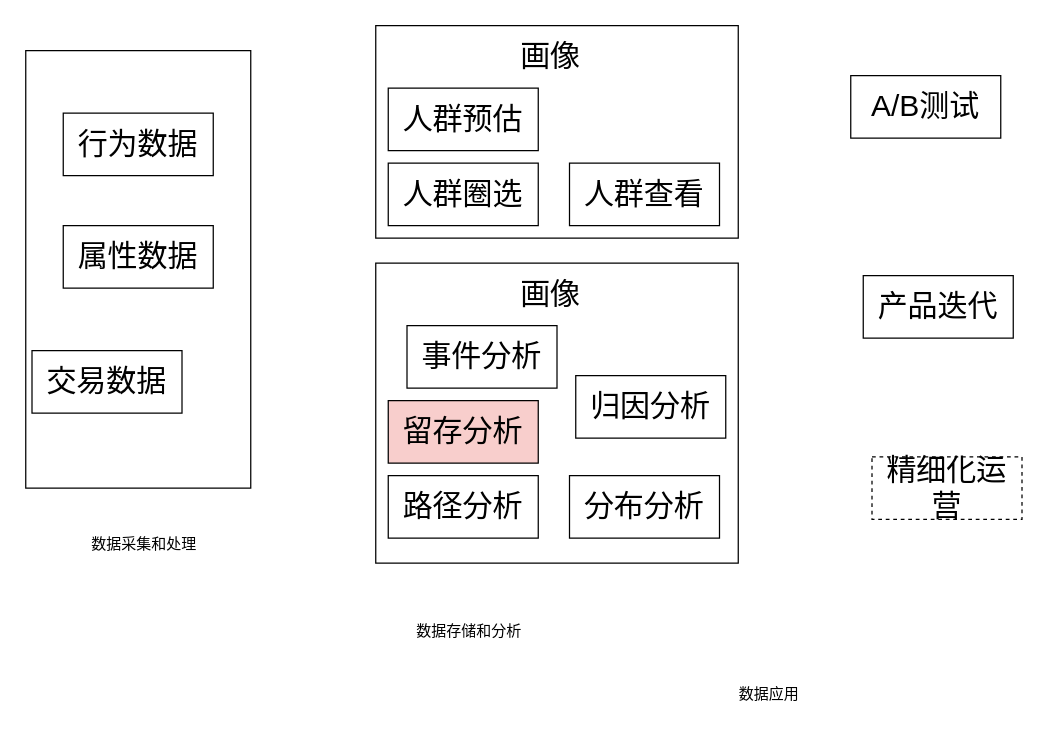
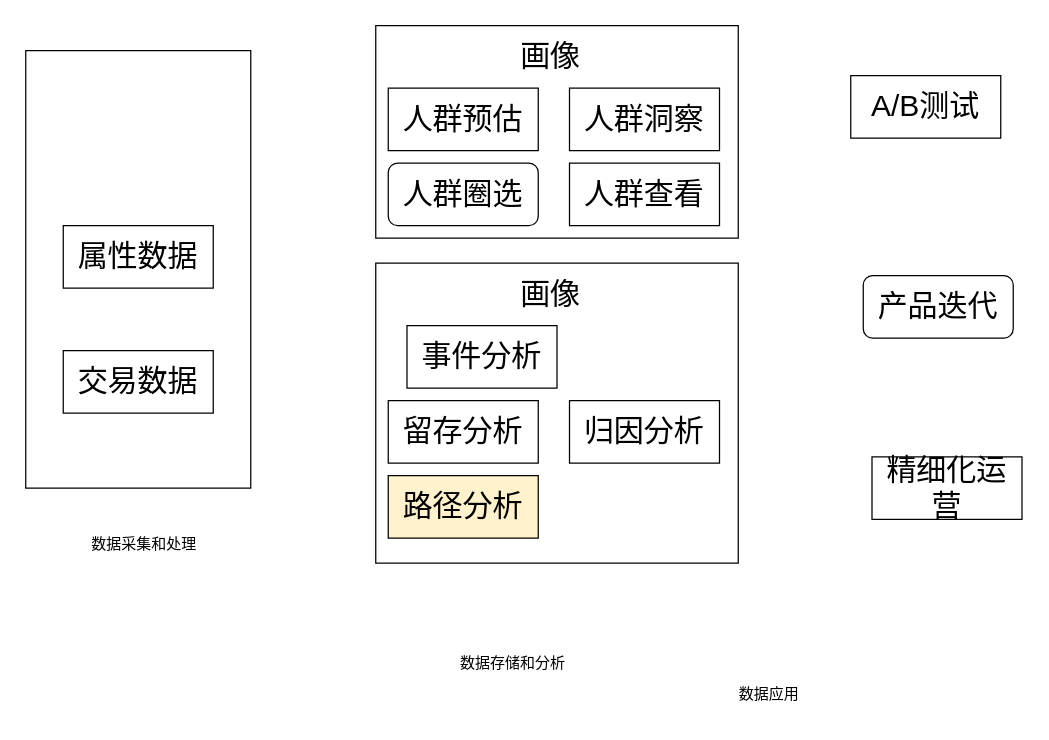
  <mxCell id="0" />
  <mxCell id="1" parent="0" />
  <mxCell id="2" value="" style="rounded=0;whiteSpace=wrap;html=1;" vertex="1" parent="1"><mxGeometry x="20" y="40" width="180" height="350" as="geometry" /></mxCell>
- <mxCell id="3" value="&lt;font style=&quot;font-size: 24px;&quot;&gt;行为数据&lt;/font&gt;" style="rounded=0;whiteSpace=wrap;html=1;" vertex="1" parent="1"><mxGeometry x="50" y="90" width="120" height="50" as="geometry" /></mxCell>
  <mxCell id="4" value="&lt;font style=&quot;font-size: 24px;&quot;&gt;属性数据&lt;/font&gt;" style="rounded=0;whiteSpace=wrap;html=1;" vertex="1" parent="1"><mxGeometry x="50" y="180" width="120" height="50" as="geometry" /></mxCell>
- <mxCell id="5" value="&lt;font style=&quot;font-size: 24px;&quot;&gt;交易数据&lt;/font&gt;" style="rounded=0;whiteSpace=wrap;html=1;" vertex="1" parent="1"><mxGeometry x="25" y="280" width="120" height="50" as="geometry" /></mxCell>
+ <mxCell id="5" value="&lt;font style=&quot;font-size: 24px;&quot;&gt;交易数据&lt;/font&gt;" style="rounded=0;whiteSpace=wrap;html=1;" vertex="1" parent="1"><mxGeometry x="50" y="280" width="120" height="50" as="geometry" /></mxCell>
  <mxCell id="6" value="" style="rounded=0;whiteSpace=wrap;html=1;" vertex="1" parent="1"><mxGeometry x="300" y="20" width="290" height="170" as="geometry" /></mxCell>
  <mxCell id="7" value="&lt;span style=&quot;font-size: 24px;&quot;&gt;人群预估&lt;/span&gt;" style="rounded=0;whiteSpace=wrap;html=1;" vertex="1" parent="1"><mxGeometry x="310" y="70" width="120" height="50" as="geometry" /></mxCell>
  <mxCell id="8" value="&lt;font style=&quot;font-size: 24px;&quot;&gt;人群查看&lt;/font&gt;" style="rounded=0;whiteSpace=wrap;html=1;" vertex="1" parent="1"><mxGeometry x="455" y="130" width="120" height="50" as="geometry" /></mxCell>
- <mxCell id="9" value="&lt;span style=&quot;font-size: 24px;&quot;&gt;人群圈选&lt;/span&gt;" style="rounded=0;whiteSpace=wrap;html=1;" vertex="1" parent="1"><mxGeometry x="310" y="130" width="120" height="50" as="geometry" /></mxCell>
+ <mxCell id="9" value="&lt;span style=&quot;font-size: 24px;&quot;&gt;人群圈选&lt;/span&gt;" style="whiteSpace=wrap;html=1;rounded=1;" vertex="1" parent="1"><mxGeometry x="310" y="130" width="120" height="50" as="geometry" /></mxCell>
+ <mxCell id="10" value="&lt;font style=&quot;font-size: 24px;&quot;&gt;人群洞察&lt;/font&gt;" style="rounded=0;whiteSpace=wrap;html=1;" vertex="1" parent="1"><mxGeometry x="455" y="70" width="120" height="50" as="geometry" /></mxCell>
  <mxCell id="11" value="&lt;font style=&quot;font-size: 24px;&quot;&gt;画像&lt;/font&gt;" style="text;html=1;strokeColor=none;fillColor=none;align=center;verticalAlign=middle;whiteSpace=wrap;rounded=0;" vertex="1" parent="1"><mxGeometry x="410" y="30" width="60" height="30" as="geometry" /></mxCell>
  <mxCell id="12" value="数据采集和处理" style="text;html=1;strokeColor=none;fillColor=none;align=center;verticalAlign=middle;whiteSpace=wrap;rounded=0;" vertex="1" parent="1"><mxGeometry x="60" y="420" width="110" height="30" as="geometry" /></mxCell>
- <mxCell id="13" value="数据存储和分析" style="text;html=1;strokeColor=none;fillColor=none;align=center;verticalAlign=middle;whiteSpace=wrap;rounded=0;" vertex="1" parent="1"><mxGeometry x="320" y="490" width="110" height="30" as="geometry" /></mxCell>
+ <mxCell id="13" value="数据存储和分析" style="text;html=1;strokeColor=none;fillColor=none;align=center;verticalAlign=middle;whiteSpace=wrap;rounded=0;" vertex="1" parent="1"><mxGeometry x="355" y="515" width="110" height="30" as="geometry" /></mxCell>
  <mxCell id="14" value="数据应用" style="text;html=1;strokeColor=none;fillColor=none;align=center;verticalAlign=middle;whiteSpace=wrap;rounded=0;" vertex="1" parent="1"><mxGeometry x="560" y="540" width="110" height="30" as="geometry" /></mxCell>
  <mxCell id="15" value="" style="rounded=0;whiteSpace=wrap;html=1;" vertex="1" parent="1"><mxGeometry x="300" y="210" width="290" height="240" as="geometry" /></mxCell>
  <mxCell id="16" value="&lt;span style=&quot;font-size: 24px;&quot;&gt;事件分析&lt;/span&gt;" style="rounded=0;whiteSpace=wrap;html=1;" vertex="1" parent="1"><mxGeometry x="325" y="260" width="120" height="50" as="geometry" /></mxCell>
- <mxCell id="17" value="&lt;font style=&quot;font-size: 24px;&quot;&gt;归因分析&lt;/font&gt;" style="rounded=0;whiteSpace=wrap;html=1;" vertex="1" parent="1"><mxGeometry x="460" y="300" width="120" height="50" as="geometry" /></mxCell>
- <mxCell id="18" value="&lt;span style=&quot;font-size: 24px;&quot;&gt;留存分析&lt;/span&gt;" style="rounded=0;whiteSpace=wrap;html=1;fillColor=#f8cecc;" vertex="1" parent="1"><mxGeometry x="310" y="320" width="120" height="50" as="geometry" /></mxCell>
+ <mxCell id="17" value="&lt;font style=&quot;font-size: 24px;&quot;&gt;归因分析&lt;/font&gt;" style="rounded=0;whiteSpace=wrap;html=1;" vertex="1" parent="1"><mxGeometry x="455" y="320" width="120" height="50" as="geometry" /></mxCell>
+ <mxCell id="18" value="&lt;span style=&quot;font-size: 24px;&quot;&gt;留存分析&lt;/span&gt;" style="rounded=0;whiteSpace=wrap;html=1;" vertex="1" parent="1"><mxGeometry x="310" y="320" width="120" height="50" as="geometry" /></mxCell>
  <mxCell id="19" value="&lt;font style=&quot;font-size: 24px;&quot;&gt;画像&lt;/font&gt;" style="text;html=1;strokeColor=none;fillColor=none;align=center;verticalAlign=middle;whiteSpace=wrap;rounded=0;" vertex="1" parent="1"><mxGeometry x="410" y="220" width="60" height="30" as="geometry" /></mxCell>
- <mxCell id="20" value="&lt;span style=&quot;font-size: 24px;&quot;&gt;路径分析&lt;/span&gt;" style="rounded=0;whiteSpace=wrap;html=1;" vertex="1" parent="1"><mxGeometry x="310" y="380" width="120" height="50" as="geometry" /></mxCell>
- <mxCell id="21" value="&lt;span style=&quot;font-size: 24px;&quot;&gt;分布分析&lt;/span&gt;" style="rounded=0;whiteSpace=wrap;html=1;" vertex="1" parent="1"><mxGeometry x="455" y="380" width="120" height="50" as="geometry" /></mxCell>
+ <mxCell id="20" value="&lt;span style=&quot;font-size: 24px;&quot;&gt;路径分析&lt;/span&gt;" style="rounded=0;whiteSpace=wrap;html=1;fillColor=#fff2cc;" vertex="1" parent="1"><mxGeometry x="310" y="380" width="120" height="50" as="geometry" /></mxCell>
  <mxCell id="22" value="&lt;font style=&quot;font-size: 24px;&quot;&gt;A/B测试&lt;/font&gt;" style="rounded=0;whiteSpace=wrap;html=1;" vertex="1" parent="1"><mxGeometry x="680" y="60" width="120" height="50" as="geometry" /></mxCell>
- <mxCell id="23" value="&lt;font style=&quot;font-size: 24px;&quot;&gt;产品迭代&lt;/font&gt;" style="rounded=0;whiteSpace=wrap;html=1;" vertex="1" parent="1"><mxGeometry x="690" y="220" width="120" height="50" as="geometry" /></mxCell>
- <mxCell id="24" value="&lt;font style=&quot;font-size: 24px;&quot;&gt;精细化运营&lt;/font&gt;" style="rounded=0;whiteSpace=wrap;html=1;dashed=1;" vertex="1" parent="1"><mxGeometry x="697" y="365" width="120" height="50" as="geometry" /></mxCell>
+ <mxCell id="23" value="&lt;font style=&quot;font-size: 24px;&quot;&gt;产品迭代&lt;/font&gt;" style="whiteSpace=wrap;html=1;rounded=1;" vertex="1" parent="1"><mxGeometry x="690" y="220" width="120" height="50" as="geometry" /></mxCell>
+ <mxCell id="24" value="&lt;font style=&quot;font-size: 24px;&quot;&gt;精细化运营&lt;/font&gt;" style="rounded=0;whiteSpace=wrap;html=1;" vertex="1" parent="1"><mxGeometry x="697" y="365" width="120" height="50" as="geometry" /></mxCell>
